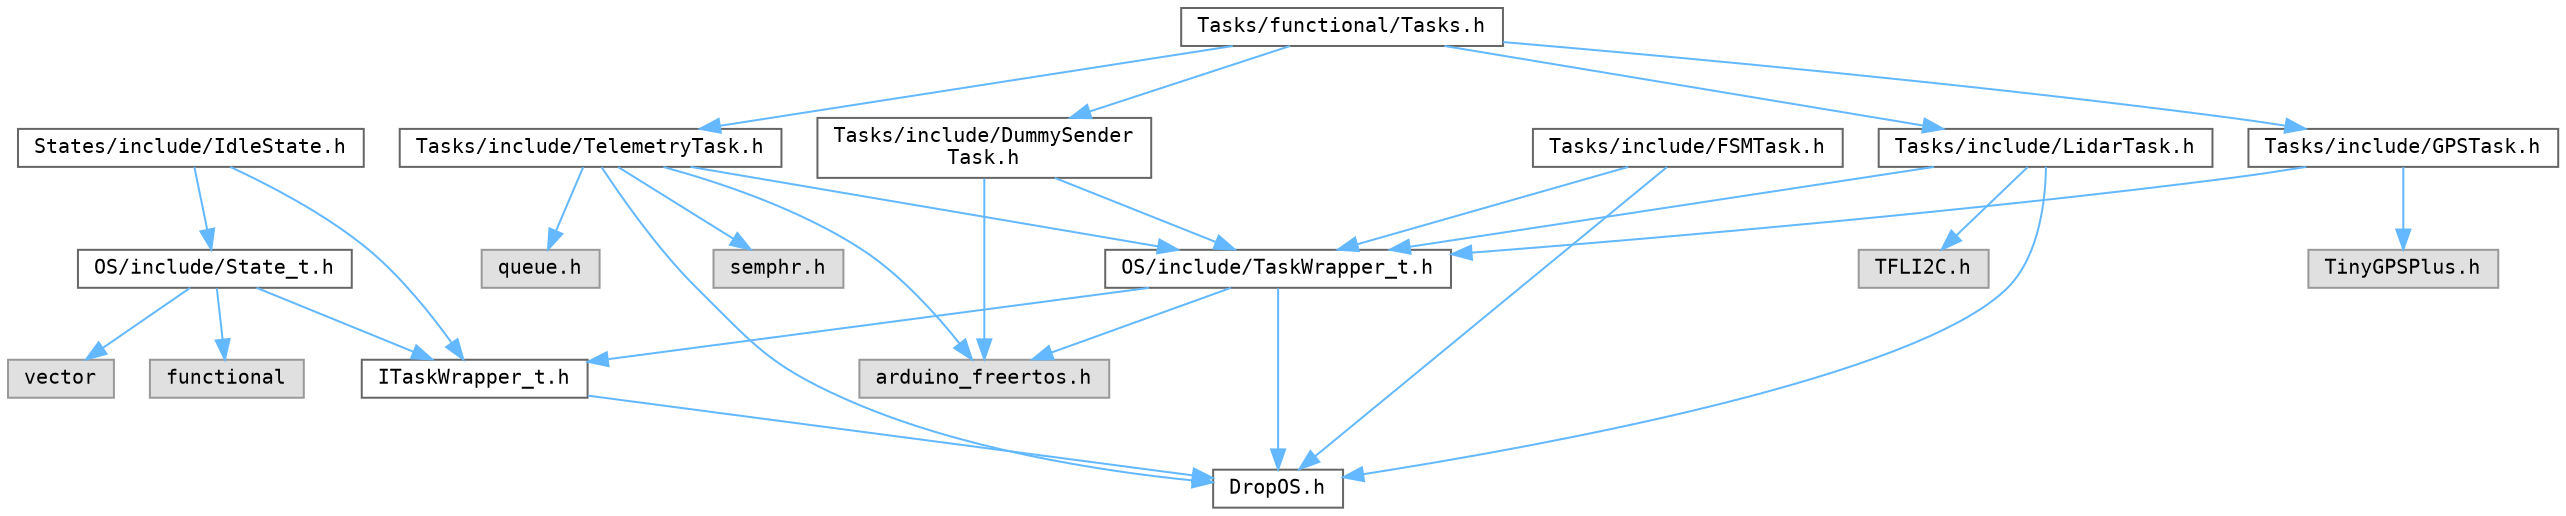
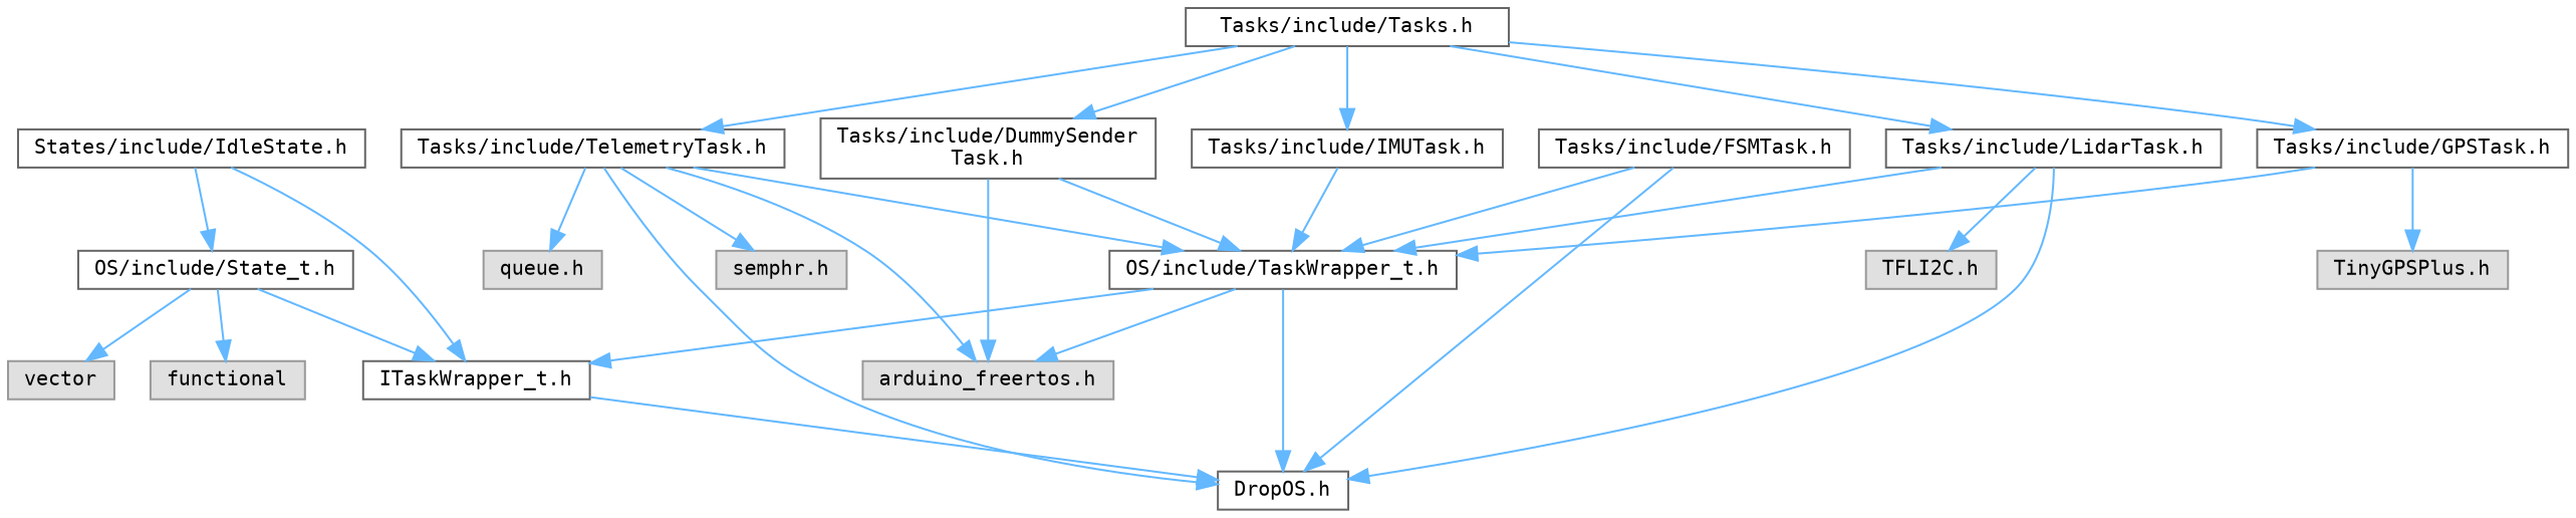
  digraph {
    fontname="DejaVu Sans Mono"
    node [color=grey40 fillcolor=white fontname="DejaVu Sans Mono" fontsize=10 shape=box style=filled]
    edge [color=steelblue1 fontname="DejaVu Sans Mono" fontsize=10 labelfontname=Helvetica labelfontsize=10 style=solid]
    n1 [height=0.2 label="States/include/IdleState.h" width=0.4]
    n2 [height=0.2 label="ITaskWrapper_t.h" width=0.4]
    n3 [height=0.2 label="OS/include/State_t.h" width=0.4]
    n4 [height=0.2 label="DropOS.h" width=0.4]
-   n5 [height=0.2 label="Tasks/functional/Tasks.h" width=0.4]
+   n5 [height=0.2 label="Tasks/include/Tasks.h" width=0.4]
    n6 [height=0.2 label="Tasks/include/DummySender\lTask.h" width=0.4]
    n7 [height=0.2 label="Tasks/include/TelemetryTask.h" width=0.4]
    n8 [height=0.2 label="Tasks/include/LidarTask.h" width=0.4]
    n9 [height=0.2 label="Tasks/include/GPSTask.h" width=0.4]
+   n10 [height=0.2 label="Tasks/include/IMUTask.h" width=0.4]
    n11 [color=grey60 fillcolor="#E0E0E0" height=0.2 label=functional width=0.4]
    n12 [color=grey60 fillcolor="#E0E0E0" height=0.2 label=vector width=0.4]
    n13 [color=grey60 fillcolor="#E0E0E0" height=0.2 label="arduino_freertos.h" width=0.4]
    n14 [height=0.2 label="OS/include/TaskWrapper_t.h" width=0.4]
    n15 [color=grey60 fillcolor="#E0E0E0" height=0.2 label="queue.h" width=0.4]
    n16 [color=grey60 fillcolor="#E0E0E0" height=0.2 label="semphr.h" width=0.4]
    n17 [color=grey60 fillcolor="#E0E0E0" height=0.2 label="TFLI2C.h" width=0.4]
    n18 [color=grey60 fillcolor="#E0E0E0" height=0.2 label="TinyGPSPlus.h" width=0.4]
    n19 [height=0.2 label="Tasks/include/FSMTask.h" width=0.4]
    n1 -> n2
    n1 -> n3
    n2 -> n4
    n3 -> n2
    n3 -> n11
    n3 -> n12
    n5 -> n6
    n5 -> n7
    n5 -> n8
    n5 -> n9
+   n5 -> n10
    n6 -> n13
    n6 -> n14
    n7 -> n4
    n7 -> n13
    n7 -> n14
    n7 -> n15
    n7 -> n16
    n8 -> n4
    n8 -> n14
    n8 -> n17
    n9 -> n14
    n9 -> n18
+   n10 -> n14
    n14 -> n2
    n14 -> n4
    n14 -> n13
    n19 -> n4
    n19 -> n14
  }
